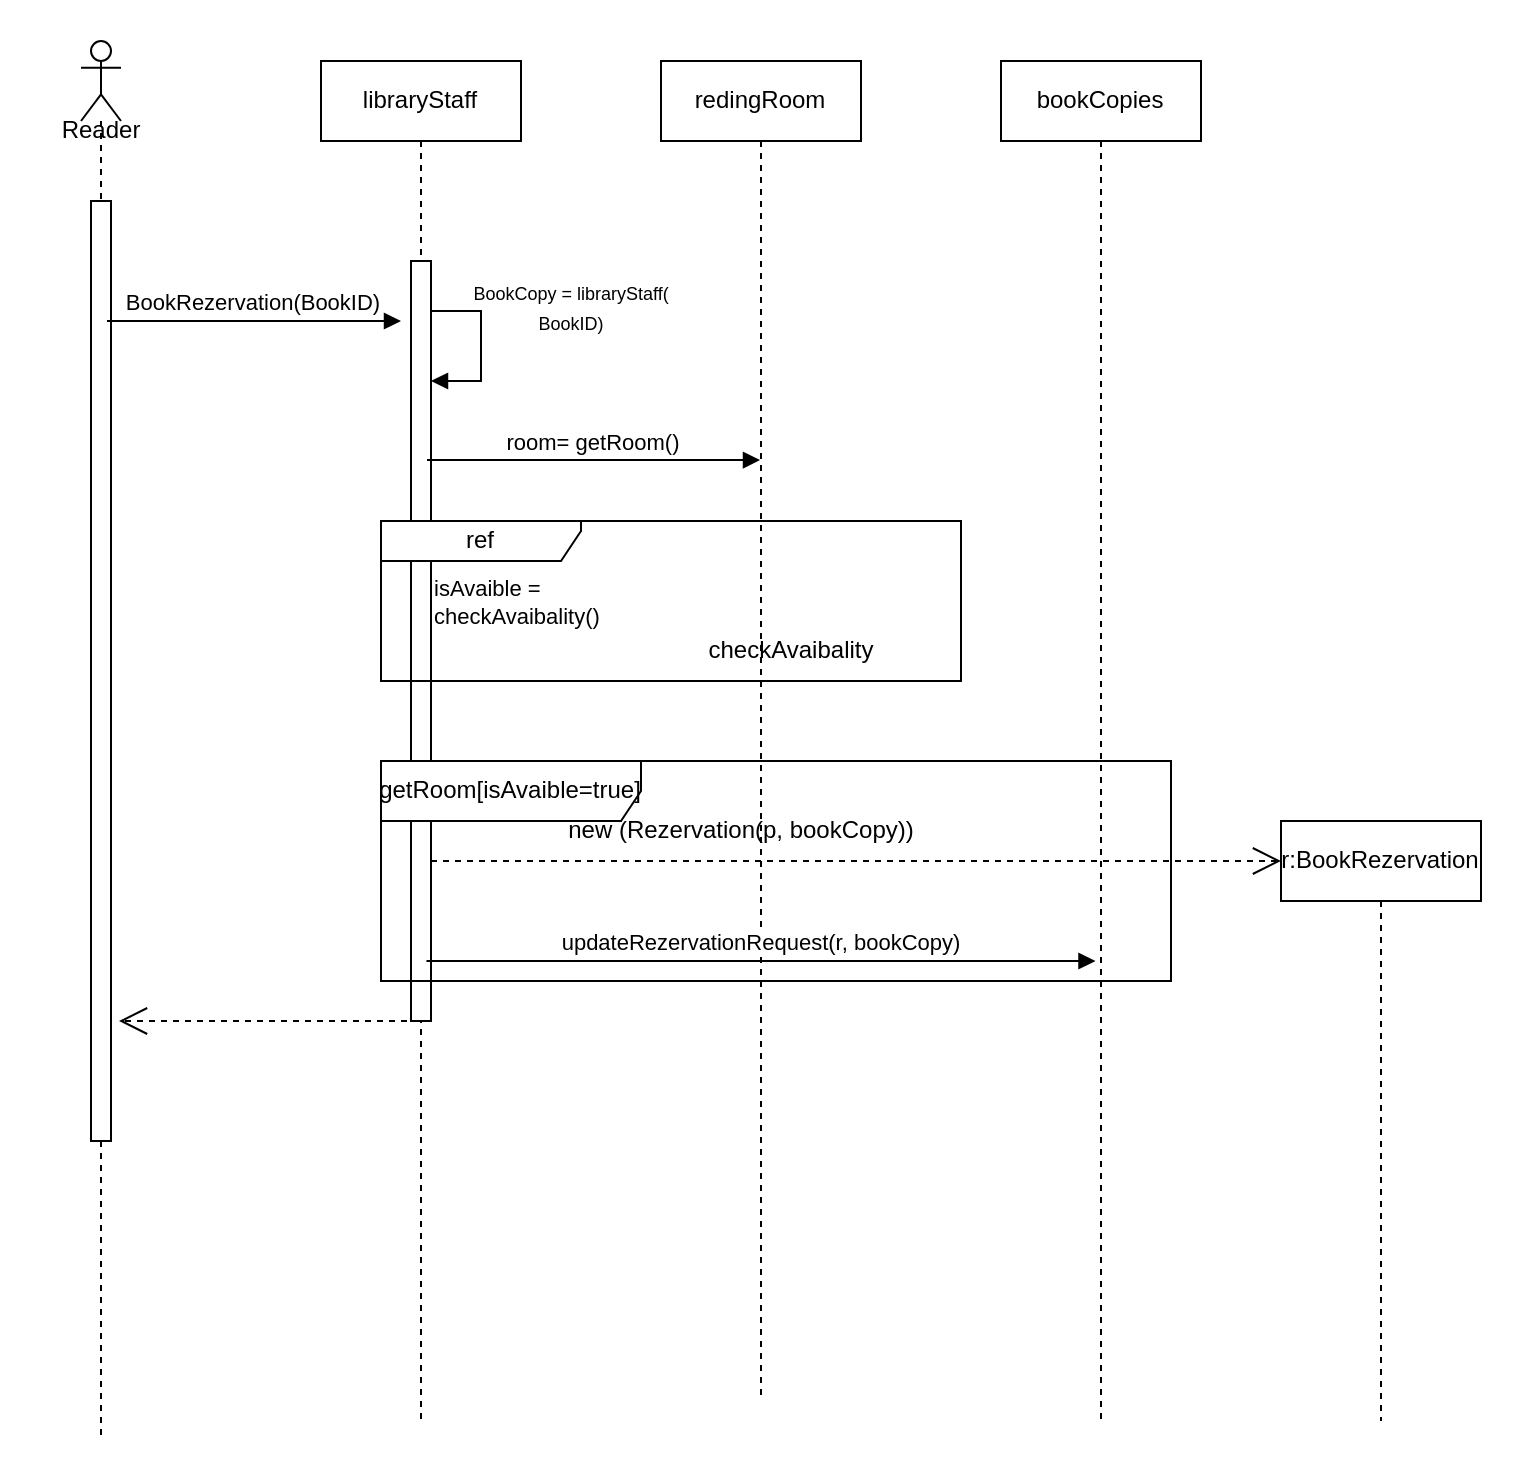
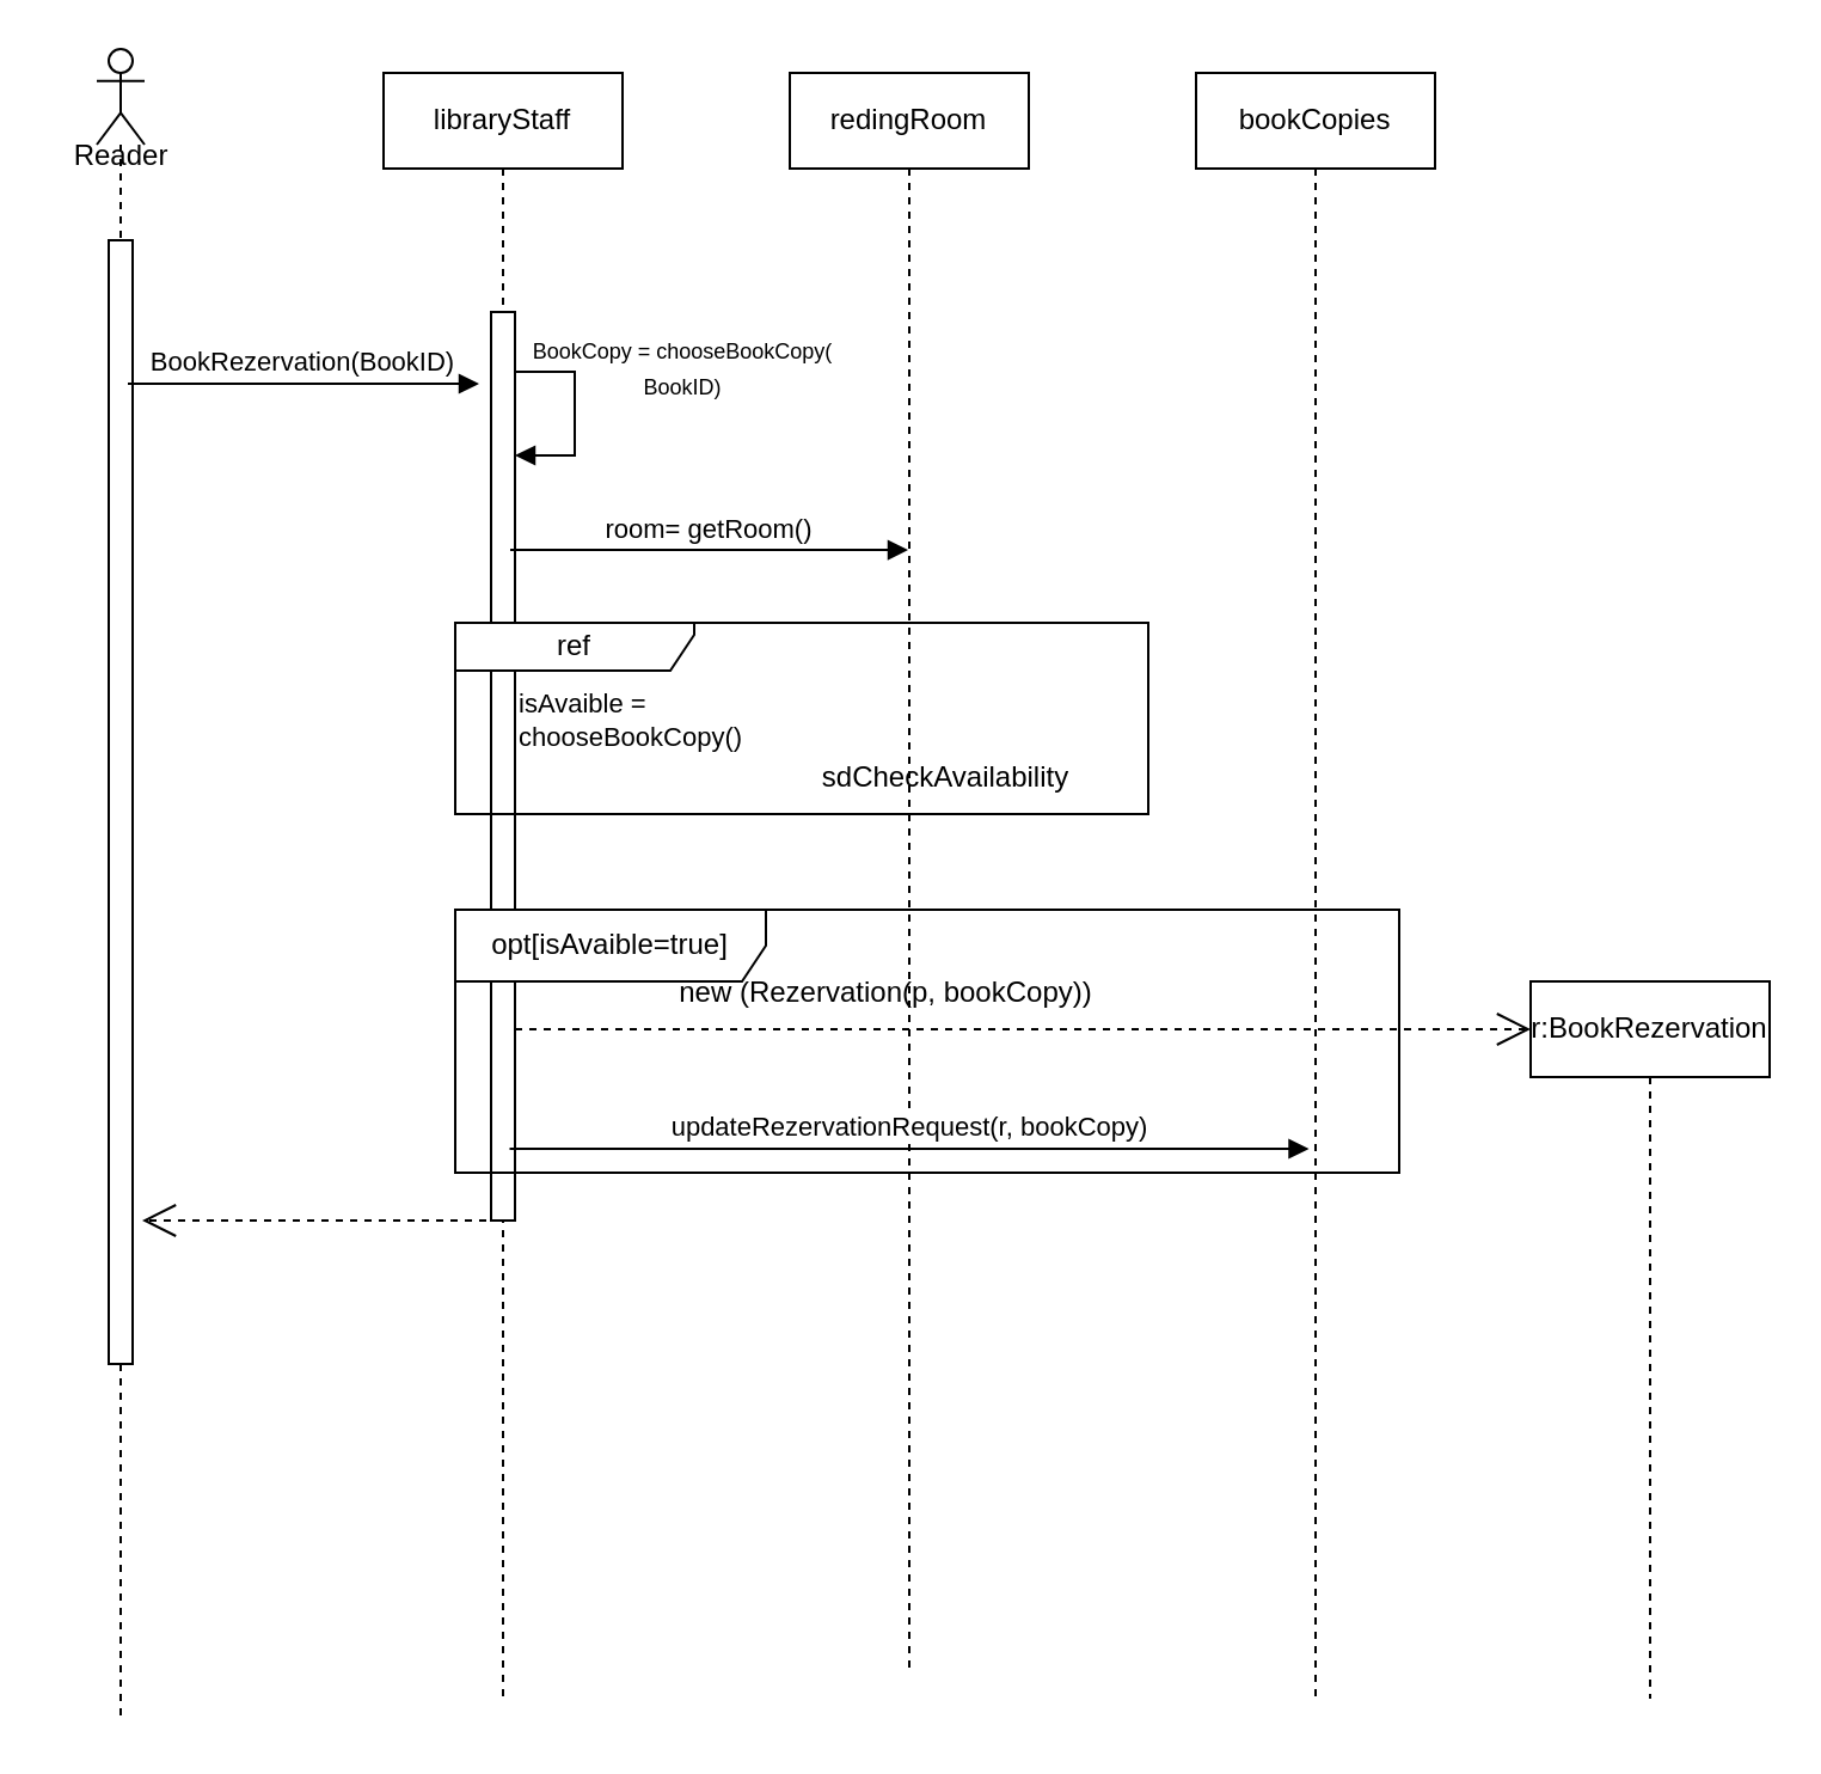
  <mxCell id="0" />
  <mxCell id="1" parent="0" />
  <mxCell id="2" value="" style="shape=umlLifeline;perimeter=lifelinePerimeter;whiteSpace=wrap;html=1;container=1;dropTarget=0;collapsible=0;recursiveResize=0;outlineConnect=0;portConstraint=eastwest;newEdgeStyle={&quot;curved&quot;:0,&quot;rounded&quot;:0};participant=umlActor;" parent="1" vertex="1"><mxGeometry x="40" y="20" width="20" height="700" as="geometry" /></mxCell>
  <mxCell id="3" value="" style="html=1;points=[[0,0,0,0,5],[0,1,0,0,-5],[1,0,0,0,5],[1,1,0,0,-5]];perimeter=orthogonalPerimeter;outlineConnect=0;targetShapes=umlLifeline;portConstraint=eastwest;newEdgeStyle={&quot;curved&quot;:0,&quot;rounded&quot;:0};" parent="2" vertex="1"><mxGeometry x="5" y="80" width="10" height="470" as="geometry" /></mxCell>
  <mxCell id="4" value="Reader" style="text;html=1;align=center;verticalAlign=middle;resizable=0;points=[];autosize=1;strokeColor=none;fillColor=none;" parent="1" vertex="1"><mxGeometry x="20" y="50" width="60" height="30" as="geometry" /></mxCell>
  <mxCell id="5" value="libraryStaff" style="shape=umlLifeline;perimeter=lifelinePerimeter;whiteSpace=wrap;html=1;container=1;dropTarget=0;collapsible=0;recursiveResize=0;outlineConnect=0;portConstraint=eastwest;newEdgeStyle={&quot;curved&quot;:0,&quot;rounded&quot;:0};" parent="1" vertex="1"><mxGeometry x="160" y="30" width="100" height="680" as="geometry" /></mxCell>
  <mxCell id="6" value="" style="html=1;points=[[0,0,0,0,5],[0,1,0,0,-5],[1,0,0,0,5],[1,1,0,0,-5]];perimeter=orthogonalPerimeter;outlineConnect=0;targetShapes=umlLifeline;portConstraint=eastwest;newEdgeStyle={&quot;curved&quot;:0,&quot;rounded&quot;:0};" parent="5" vertex="1"><mxGeometry x="45" y="100" width="10" height="380" as="geometry" /></mxCell>
  <mxCell id="7" value="" style="html=1;align=left;spacingLeft=2;endArrow=block;rounded=0;edgeStyle=orthogonalEdgeStyle;curved=0;rounded=0;exitX=1;exitY=0;exitDx=0;exitDy=5;exitPerimeter=0;" parent="5" source="6" target="6" edge="1"><mxGeometry x="0.333" y="11" relative="1" as="geometry"><mxPoint x="55" y="110" as="sourcePoint" /><Array as="points"><mxPoint x="80" y="125" /><mxPoint x="80" y="160" /></Array><mxPoint x="5" y="-1" as="offset" /></mxGeometry></mxCell>
  <mxCell id="8" value="redingRoom" style="shape=umlLifeline;perimeter=lifelinePerimeter;whiteSpace=wrap;html=1;container=1;dropTarget=0;collapsible=0;recursiveResize=0;outlineConnect=0;portConstraint=eastwest;newEdgeStyle={&quot;curved&quot;:0,&quot;rounded&quot;:0};" parent="1" vertex="1"><mxGeometry x="330" y="30" width="100" height="670" as="geometry" /></mxCell>
  <mxCell id="9" value="bookCopies" style="shape=umlLifeline;perimeter=lifelinePerimeter;whiteSpace=wrap;html=1;container=1;dropTarget=0;collapsible=0;recursiveResize=0;outlineConnect=0;portConstraint=eastwest;newEdgeStyle={&quot;curved&quot;:0,&quot;rounded&quot;:0};" parent="1" vertex="1"><mxGeometry x="500" y="30" width="100" height="680" as="geometry" /></mxCell>
  <mxCell id="10" value="BookRezervation(BookID)" style="html=1;verticalAlign=bottom;endArrow=block;curved=0;rounded=0;" parent="1" edge="1"><mxGeometry x="-0.001" width="80" relative="1" as="geometry"><mxPoint x="52.999" y="160" as="sourcePoint" /><mxPoint x="200" y="160" as="targetPoint" /><mxPoint as="offset" /></mxGeometry></mxCell>
- <mxCell id="11" value="&lt;font style=&quot;font-size: 9px;&quot;&gt;BookCopy = libraryStaff(&lt;/font&gt;&lt;div&gt;&lt;font style=&quot;font-size: 9px;&quot;&gt;BookID)&lt;/font&gt;&lt;/div&gt;" style="text;html=1;align=center;verticalAlign=middle;resizable=0;points=[];autosize=1;strokeColor=none;fillColor=none;" parent="1" vertex="1"><mxGeometry x="210" y="133" width="150" height="40" as="geometry" /></mxCell>
+ <mxCell id="11" value="&lt;font style=&quot;font-size: 9px;&quot;&gt;BookCopy = chooseBookCopy(&lt;/font&gt;&lt;div&gt;&lt;font style=&quot;font-size: 9px;&quot;&gt;BookID)&lt;/font&gt;&lt;/div&gt;" style="text;html=1;align=center;verticalAlign=middle;resizable=0;points=[];autosize=1;strokeColor=none;fillColor=none;" parent="1" vertex="1"><mxGeometry x="210" y="133" width="150" height="40" as="geometry" /></mxCell>
  <mxCell id="12" value="room= getRoom()" style="html=1;verticalAlign=bottom;endArrow=block;curved=0;rounded=0;" parent="1" target="8" edge="1"><mxGeometry x="-0.001" width="80" relative="1" as="geometry"><mxPoint x="212.999" y="229.55" as="sourcePoint" /><mxPoint x="360" y="229.55" as="targetPoint" /><mxPoint as="offset" /></mxGeometry></mxCell>
  <mxCell id="13" value="ref" style="shape=umlFrame;whiteSpace=wrap;html=1;pointerEvents=0;width=100;height=20;" parent="1" vertex="1"><mxGeometry x="190" y="260" width="290" height="80" as="geometry" /></mxCell>
- <mxCell id="14" value="checkAvaibality" style="text;html=1;align=center;verticalAlign=middle;resizable=0;points=[];autosize=1;strokeColor=none;fillColor=none;" parent="1" vertex="1"><mxGeometry x="330" y="310" width="130" height="30" as="geometry" /></mxCell>
+ <mxCell id="14" value="sdCheckAvailability" style="text;html=1;align=center;verticalAlign=middle;resizable=0;points=[];autosize=1;strokeColor=none;fillColor=none;" parent="1" vertex="1"><mxGeometry x="330" y="310" width="130" height="30" as="geometry" /></mxCell>
  <mxCell id="15" value="" style="endArrow=open;endSize=12;dashed=1;html=1;rounded=0;" parent="1" edge="1"><mxGeometry width="160" relative="1" as="geometry"><mxPoint x="209" y="510" as="sourcePoint" /><mxPoint x="59" y="510" as="targetPoint" /></mxGeometry></mxCell>
  <mxCell id="16" value="" style="endArrow=open;endSize=12;dashed=1;html=1;rounded=0;" parent="1" source="6" edge="1"><mxGeometry width="160" relative="1" as="geometry"><mxPoint x="165.5" y="430" as="sourcePoint" /><mxPoint x="640" y="430" as="targetPoint" /></mxGeometry></mxCell>
  <mxCell id="17" value="r:BookRezervation" style="shape=umlLifeline;perimeter=lifelinePerimeter;whiteSpace=wrap;html=1;container=1;dropTarget=0;collapsible=0;recursiveResize=0;outlineConnect=0;portConstraint=eastwest;newEdgeStyle={&quot;curved&quot;:0,&quot;rounded&quot;:0};" parent="1" vertex="1"><mxGeometry x="640" y="410" width="100" height="300" as="geometry" /></mxCell>
  <mxCell id="18" value="new (Rezervation(p, bookCopy))" style="text;html=1;align=center;verticalAlign=middle;resizable=0;points=[];autosize=1;strokeColor=none;fillColor=none;" parent="1" vertex="1"><mxGeometry x="270" y="400" width="200" height="30" as="geometry" /></mxCell>
  <mxCell id="19" value="updateRezervationRequest(r, bookCopy)" style="html=1;verticalAlign=bottom;endArrow=block;curved=0;rounded=0;" parent="1" edge="1"><mxGeometry x="-0.001" width="80" relative="1" as="geometry"><mxPoint x="212.75" y="480" as="sourcePoint" /><mxPoint x="547.25" y="480" as="targetPoint" /><mxPoint as="offset" /></mxGeometry></mxCell>
- <mxCell id="20" value="getRoom[isAvaible=true]" style="shape=umlFrame;whiteSpace=wrap;html=1;pointerEvents=0;width=130;height=30;" parent="1" vertex="1"><mxGeometry x="190" y="380" width="395" height="110" as="geometry" /></mxCell>
- <mxCell id="21" value="&lt;span style=&quot;color: rgb(0, 0, 0); font-family: Helvetica; font-size: 11px; font-style: normal; font-variant-ligatures: normal; font-variant-caps: normal; font-weight: 400; letter-spacing: normal; orphans: 2; text-align: center; text-indent: 0px; text-transform: none; widows: 2; word-spacing: 0px; -webkit-text-stroke-width: 0px; white-space: nowrap; background-color: rgb(255, 255, 255); text-decoration-thickness: initial; text-decoration-style: initial; text-decoration-color: initial; display: inline !important; float: none;&quot;&gt;isAvaible =&amp;nbsp;&lt;/span&gt;&lt;div&gt;&lt;span style=&quot;color: rgb(0, 0, 0); font-family: Helvetica; font-size: 11px; font-style: normal; font-variant-ligatures: normal; font-variant-caps: normal; font-weight: 400; letter-spacing: normal; orphans: 2; text-align: center; text-indent: 0px; text-transform: none; widows: 2; word-spacing: 0px; -webkit-text-stroke-width: 0px; white-space: nowrap; background-color: rgb(255, 255, 255); text-decoration-thickness: initial; text-decoration-style: initial; text-decoration-color: initial; display: inline !important; float: none;&quot;&gt;checkAvaibality()&lt;/span&gt;&lt;/div&gt;" style="text;whiteSpace=wrap;html=1;" vertex="1" parent="1"><mxGeometry x="215" y="280" width="140" height="30" as="geometry" /></mxCell>
+ <mxCell id="20" value="opt[isAvaible=true]" style="shape=umlFrame;whiteSpace=wrap;html=1;pointerEvents=0;width=130;height=30;" parent="1" vertex="1"><mxGeometry x="190" y="380" width="395" height="110" as="geometry" /></mxCell>
+ <mxCell id="21" value="&lt;span style=&quot;color: rgb(0, 0, 0); font-family: Helvetica; font-size: 11px; font-style: normal; font-variant-ligatures: normal; font-variant-caps: normal; font-weight: 400; letter-spacing: normal; orphans: 2; text-align: center; text-indent: 0px; text-transform: none; widows: 2; word-spacing: 0px; -webkit-text-stroke-width: 0px; white-space: nowrap; background-color: rgb(255, 255, 255); text-decoration-thickness: initial; text-decoration-style: initial; text-decoration-color: initial; display: inline !important; float: none;&quot;&gt;isAvaible =&amp;nbsp;&lt;/span&gt;&lt;div&gt;&lt;span style=&quot;color: rgb(0, 0, 0); font-family: Helvetica; font-size: 11px; font-style: normal; font-variant-ligatures: normal; font-variant-caps: normal; font-weight: 400; letter-spacing: normal; orphans: 2; text-align: center; text-indent: 0px; text-transform: none; widows: 2; word-spacing: 0px; -webkit-text-stroke-width: 0px; white-space: nowrap; background-color: rgb(255, 255, 255); text-decoration-thickness: initial; text-decoration-style: initial; text-decoration-color: initial; display: inline !important; float: none;&quot;&gt;chooseBookCopy()&lt;/span&gt;&lt;/div&gt;" style="text;whiteSpace=wrap;html=1;" vertex="1" parent="1"><mxGeometry x="215" y="280" width="140" height="30" as="geometry" /></mxCell>
